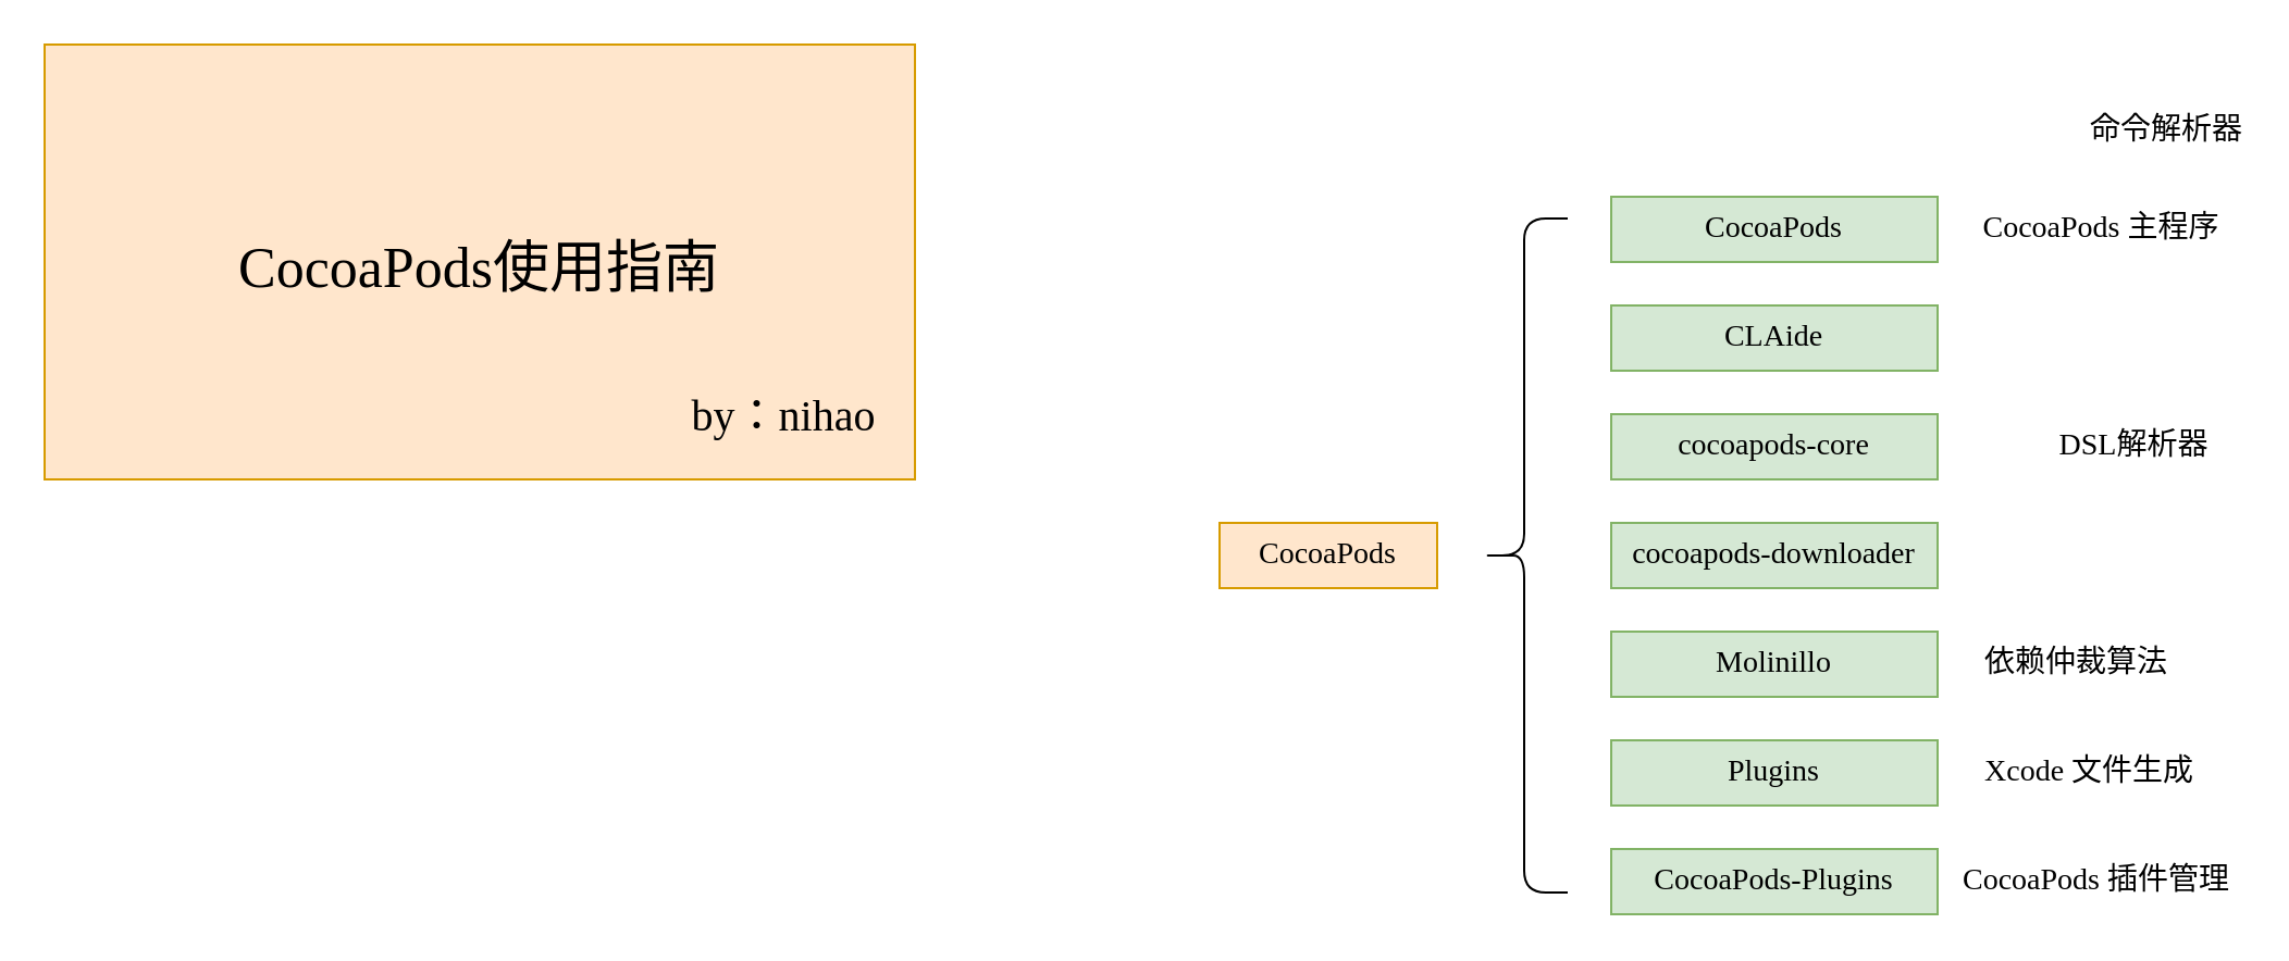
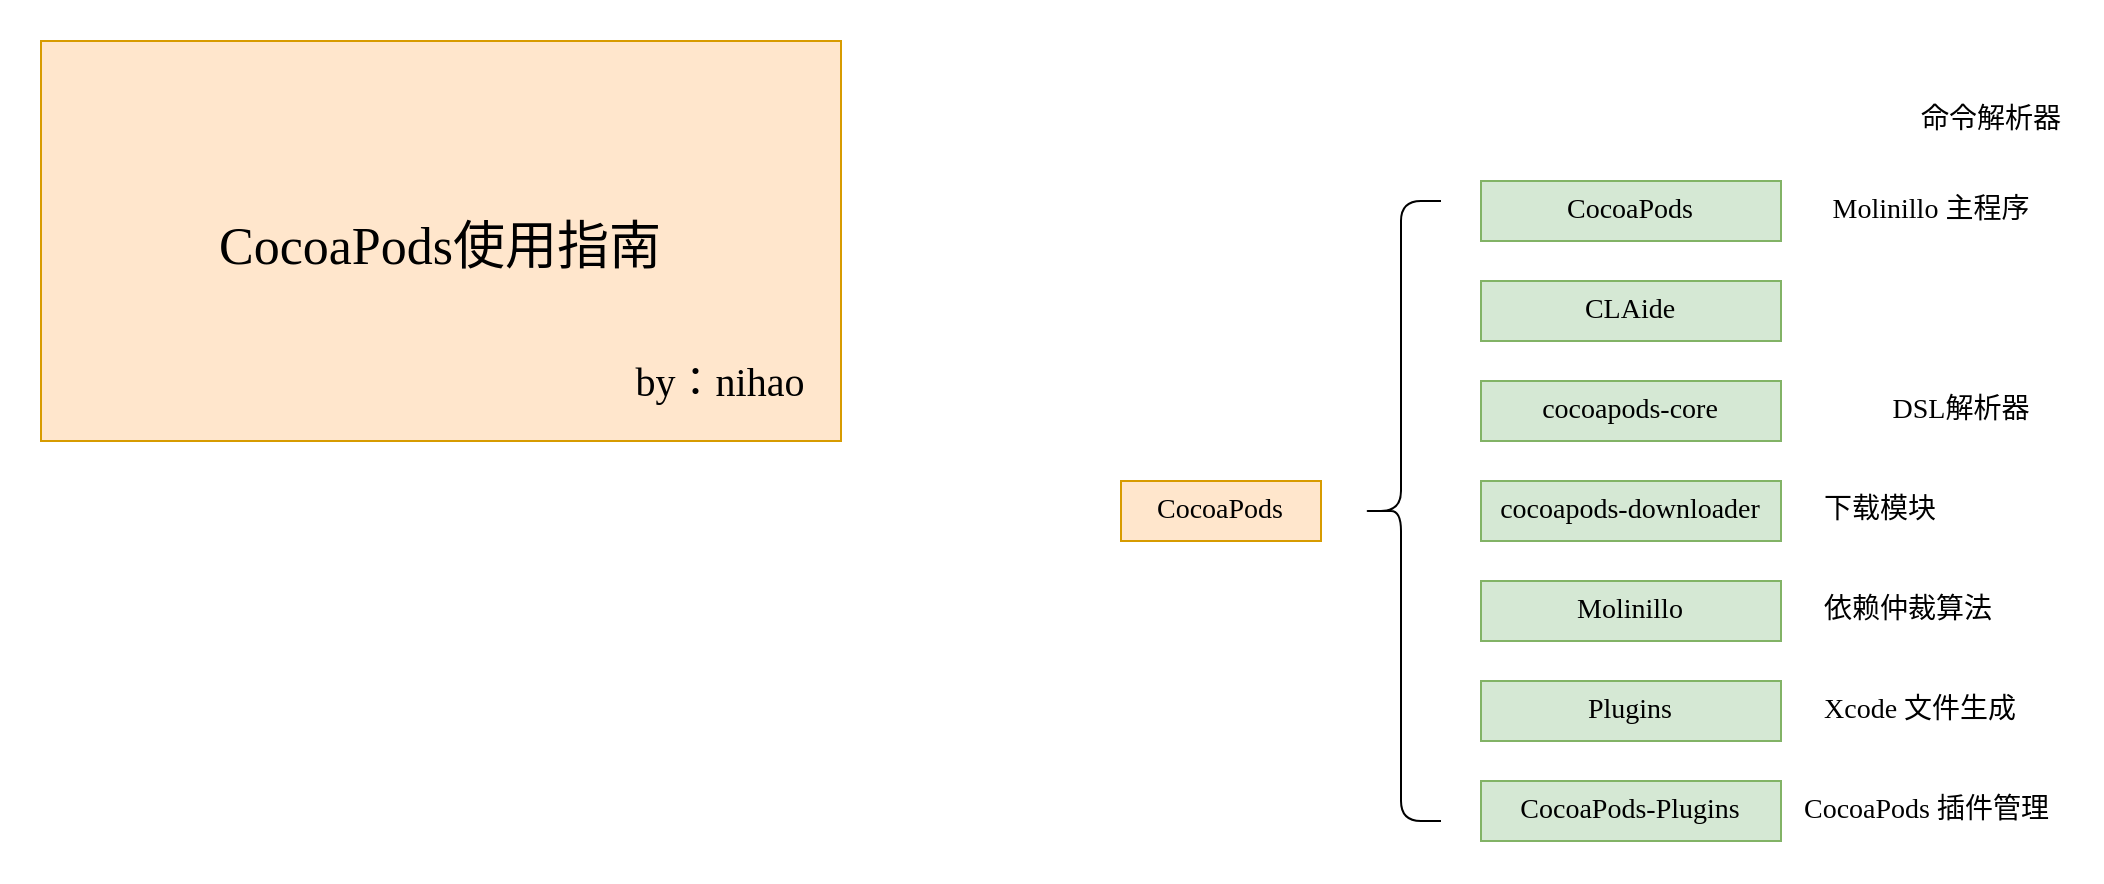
  <mxCell id="0" />
  <mxCell id="1" parent="0" />
  <mxCell id="2" value="" style="group;fontSize=10;" parent="1" vertex="1" connectable="0"><mxGeometry x="20" y="20" width="400" height="200" as="geometry" /></mxCell>
  <mxCell id="3" value="" style="rounded=0;whiteSpace=wrap;html=1;" parent="2" vertex="1"><mxGeometry width="390" height="200" as="geometry" /></mxCell>
  <mxCell id="4" value="&lt;font style=&quot;font-size: 26px;&quot;&gt;CocoaPods使用指南&lt;/font&gt;" style="text;html=1;strokeColor=#d79b00;fillColor=#ffe6cc;align=center;verticalAlign=middle;whiteSpace=wrap;rounded=0;fontSize=37;fontFamily=Times New Roman;" parent="2" vertex="1"><mxGeometry width="400" height="200" as="geometry" /></mxCell>
  <mxCell id="5" value="by：nihao" style="text;html=1;strokeColor=none;fillColor=none;align=center;verticalAlign=middle;whiteSpace=wrap;rounded=0;fontFamily=Times New Roman;fontSize=20;" parent="2" vertex="1"><mxGeometry x="290" y="150" width="100" height="40" as="geometry" /></mxCell>
  <mxCell id="6" value="cocoapods-downloader" style="rounded=0;whiteSpace=wrap;html=1;fontFamily=Times New Roman;fontSize=14;fillColor=#d5e8d4;strokeColor=#82b366;" vertex="1" parent="1"><mxGeometry x="740" y="240" width="150" height="30" as="geometry" /></mxCell>
  <mxCell id="7" value="CLAide" style="rounded=0;whiteSpace=wrap;html=1;fontFamily=Times New Roman;fontSize=14;fillColor=#d5e8d4;strokeColor=#82b366;" vertex="1" parent="1"><mxGeometry x="740" y="140" width="150" height="30" as="geometry" /></mxCell>
  <mxCell id="8" value="cocoapods-core" style="rounded=0;whiteSpace=wrap;html=1;fontFamily=Times New Roman;fontSize=14;fillColor=#d5e8d4;strokeColor=#82b366;" vertex="1" parent="1"><mxGeometry x="740" y="190" width="150" height="30" as="geometry" /></mxCell>
  <mxCell id="9" value="CocoaPods" style="rounded=0;whiteSpace=wrap;html=1;fontFamily=Times New Roman;fontSize=14;fillColor=#ffe6cc;strokeColor=#d79b00;" vertex="1" parent="1"><mxGeometry x="560" y="240" width="100" height="30" as="geometry" /></mxCell>
  <mxCell id="10" value="Molinillo" style="rounded=0;whiteSpace=wrap;html=1;fontFamily=Times New Roman;fontSize=14;fillColor=#d5e8d4;strokeColor=#82b366;" vertex="1" parent="1"><mxGeometry x="740" y="290" width="150" height="30" as="geometry" /></mxCell>
  <mxCell id="11" value="Plugins" style="rounded=0;whiteSpace=wrap;html=1;fontFamily=Times New Roman;fontSize=14;fillColor=#d5e8d4;strokeColor=#82b366;" vertex="1" parent="1"><mxGeometry x="740" y="340" width="150" height="30" as="geometry" /></mxCell>
  <mxCell id="12" value="CocoaPods-Plugins" style="rounded=0;whiteSpace=wrap;html=1;fontFamily=Times New Roman;fontSize=14;fillColor=#d5e8d4;strokeColor=#82b366;" vertex="1" parent="1"><mxGeometry x="740" y="390" width="150" height="30" as="geometry" /></mxCell>
  <mxCell id="13" value="" style="shape=curlyBracket;whiteSpace=wrap;html=1;rounded=1;labelPosition=left;verticalLabelPosition=middle;align=right;verticalAlign=middle;fontFamily=Times New Roman;fontSize=14;size=0.5;" vertex="1" parent="1"><mxGeometry x="680" y="100" width="40" height="310" as="geometry" /></mxCell>
  <mxCell id="14" value="命令解析器" style="text;strokeColor=none;fillColor=none;html=1;fontSize=14;fontStyle=0;verticalAlign=middle;align=center;fontFamily=Times New Roman;" vertex="1" parent="1"><mxGeometry x="960" y="45" width="70" height="30" as="geometry" /></mxCell>
  <mxCell id="15" value="DSL解析器" style="text;strokeColor=none;fillColor=none;html=1;fontSize=14;fontStyle=0;verticalAlign=middle;align=center;fontFamily=Times New Roman;" vertex="1" parent="1"><mxGeometry x="945" y="190" width="70" height="30" as="geometry" /></mxCell>
+ <mxCell id="16" value="下载模块" style="text;strokeColor=none;fillColor=none;html=1;fontSize=14;fontStyle=0;verticalAlign=middle;align=left;fontFamily=Times New Roman;" vertex="1" parent="1"><mxGeometry x="910" y="240" width="70" height="30" as="geometry" /></mxCell>
  <mxCell id="17" value="依赖仲裁算法" style="text;strokeColor=none;fillColor=none;html=1;fontSize=14;fontStyle=0;verticalAlign=middle;align=left;fontFamily=Times New Roman;" vertex="1" parent="1"><mxGeometry x="910" y="290" width="100" height="30" as="geometry" /></mxCell>
  <mxCell id="18" value="Xcode 文件生成" style="text;strokeColor=none;fillColor=none;html=1;fontSize=14;fontStyle=0;verticalAlign=middle;align=left;fontFamily=Times New Roman;" vertex="1" parent="1"><mxGeometry x="910" y="340" width="110" height="30" as="geometry" /></mxCell>
  <mxCell id="19" value="CocoaPods 插件管理" style="text;strokeColor=none;fillColor=none;html=1;fontSize=14;fontStyle=0;verticalAlign=middle;align=left;fontFamily=Times New Roman;" vertex="1" parent="1"><mxGeometry x="900" y="390" width="130" height="30" as="geometry" /></mxCell>
  <mxCell id="20" value="CocoaPods" style="rounded=0;whiteSpace=wrap;html=1;fontFamily=Times New Roman;fontSize=14;fillColor=#d5e8d4;strokeColor=#82b366;" vertex="1" parent="1"><mxGeometry x="740" y="90" width="150" height="30" as="geometry" /></mxCell>
- <mxCell id="21" value="CocoaPods 主程序" style="text;strokeColor=none;fillColor=none;html=1;fontSize=14;fontStyle=0;verticalAlign=middle;align=center;fontFamily=Times New Roman;" vertex="1" parent="1"><mxGeometry x="910" y="90" width="110" height="30" as="geometry" /></mxCell>
+ <mxCell id="21" value="Molinillo 主程序" style="text;strokeColor=none;fillColor=none;html=1;fontSize=14;fontStyle=0;verticalAlign=middle;align=center;fontFamily=Times New Roman;" vertex="1" parent="1"><mxGeometry x="910" y="90" width="110" height="30" as="geometry" /></mxCell>
